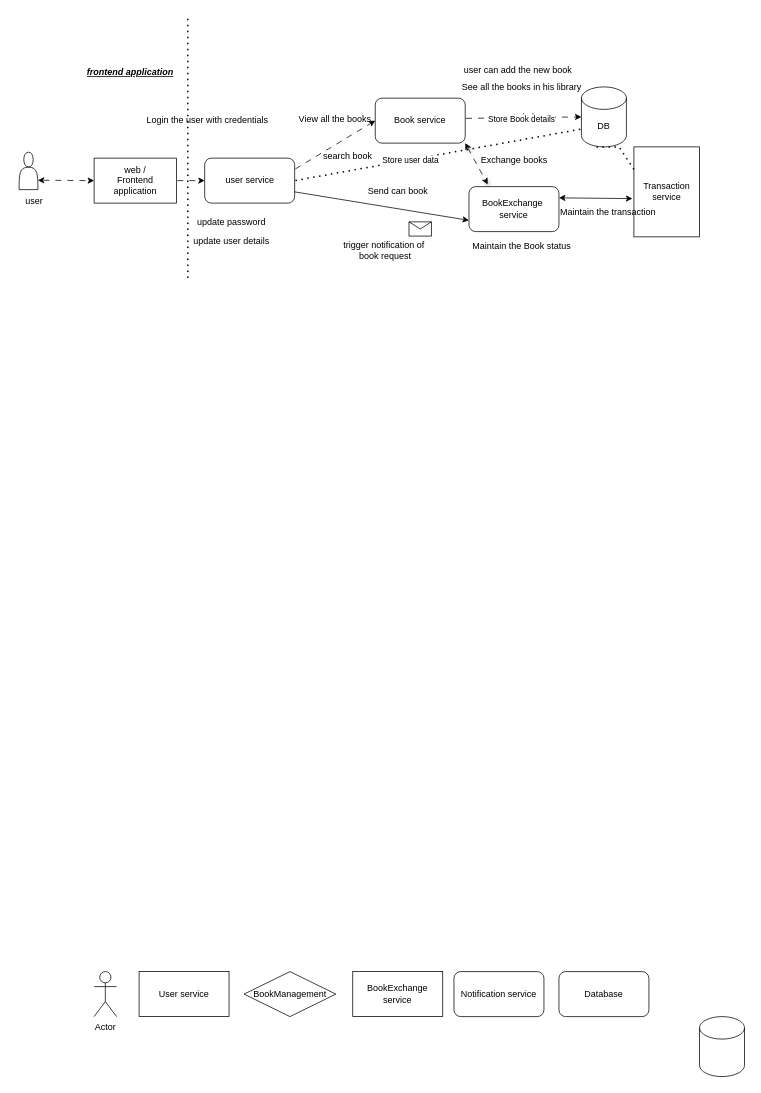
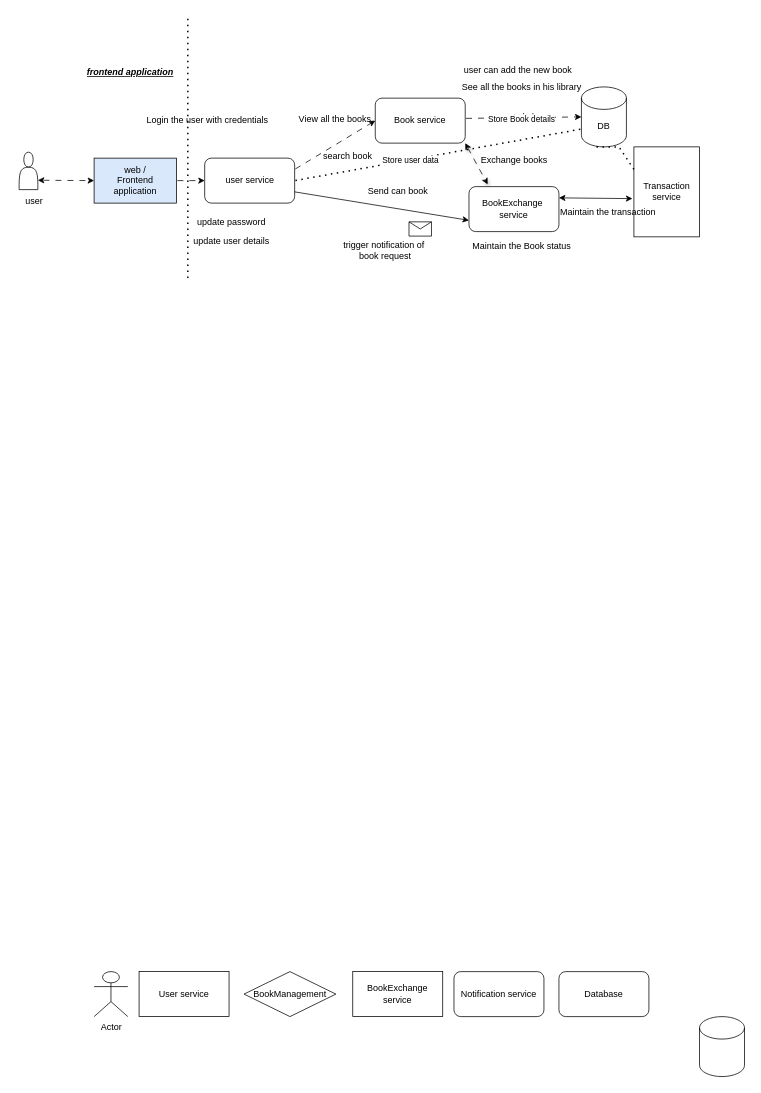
  <mxCell id="0" />
  <mxCell id="1" parent="0" />
  <mxCell id="2" value="user service" style="rounded=1;whiteSpace=wrap;html=1;" parent="1" vertex="1"><mxGeometry x="272.5" y="210" width="120" height="60" as="geometry" /></mxCell>
- <mxCell id="3" value="web /&lt;div&gt;Frontend application&lt;/div&gt;" style="rounded=0;whiteSpace=wrap;html=1;" parent="1" vertex="1"><mxGeometry x="125" y="210" width="110" height="60" as="geometry" /></mxCell>
+ <mxCell id="3" value="web /&lt;div&gt;Frontend application&lt;/div&gt;" style="rounded=0;whiteSpace=wrap;html=1;fillColor=#dae8fc;" parent="1" vertex="1"><mxGeometry x="125" y="210" width="110" height="60" as="geometry" /></mxCell>
  <mxCell id="4" value="" style="endArrow=classic;html=1;rounded=0;exitX=1;exitY=0.5;exitDx=0;exitDy=0;entryX=0;entryY=0.5;entryDx=0;entryDy=0;flowAnimation=1;" parent="1" source="3" target="2" edge="1"><mxGeometry width="50" height="50" relative="1" as="geometry"><mxPoint x="400" y="300" as="sourcePoint" /><mxPoint x="450" y="250" as="targetPoint" /></mxGeometry></mxCell>
  <mxCell id="5" value="Login the user with credentials" style="text;html=1;align=center;verticalAlign=middle;resizable=0;points=[];autosize=1;strokeColor=none;fillColor=none;" parent="1" vertex="1"><mxGeometry x="180.5" y="145" width="190" height="30" as="geometry" /></mxCell>
  <mxCell id="6" value="Book service" style="rounded=1;whiteSpace=wrap;html=1;" parent="1" vertex="1"><mxGeometry x="500" y="130" width="120" height="60" as="geometry" /></mxCell>
  <mxCell id="7" value="" style="endArrow=classic;html=1;rounded=0;entryX=0;entryY=0.5;entryDx=0;entryDy=0;exitX=1;exitY=0.25;exitDx=0;exitDy=0;flowAnimation=1;" parent="1" source="2" target="6" edge="1"><mxGeometry width="50" height="50" relative="1" as="geometry"><mxPoint x="400" y="220" as="sourcePoint" /><mxPoint x="450" y="250" as="targetPoint" /></mxGeometry></mxCell>
  <mxCell id="8" value="BookExchange&amp;nbsp; service" style="rounded=1;whiteSpace=wrap;html=1;" parent="1" vertex="1"><mxGeometry x="625" y="248" width="120" height="60" as="geometry" /></mxCell>
  <mxCell id="9" value="user can add the new book" style="text;html=1;align=center;verticalAlign=middle;resizable=0;points=[];autosize=1;strokeColor=none;fillColor=none;" parent="1" vertex="1"><mxGeometry x="605" y="78" width="170" height="30" as="geometry" /></mxCell>
  <mxCell id="10" value="See all the books in his library" style="text;html=1;align=center;verticalAlign=middle;resizable=0;points=[];autosize=1;strokeColor=none;fillColor=none;" parent="1" vertex="1"><mxGeometry x="605" y="100" width="180" height="30" as="geometry" /></mxCell>
  <mxCell id="11" value="" style="endArrow=classic;html=1;rounded=0;exitX=1;exitY=0.75;exitDx=0;exitDy=0;entryX=0;entryY=0.75;entryDx=0;entryDy=0;" parent="1" source="2" target="8" edge="1"><mxGeometry width="50" height="50" relative="1" as="geometry"><mxPoint x="400" y="300" as="sourcePoint" /><mxPoint x="450" y="250" as="targetPoint" /></mxGeometry></mxCell>
  <mxCell id="12" value="Send can book" style="text;html=1;align=center;verticalAlign=middle;resizable=0;points=[];autosize=1;strokeColor=none;fillColor=none;" parent="1" vertex="1"><mxGeometry x="470" y="240" width="120" height="30" as="geometry" /></mxCell>
- <mxCell id="13" value="Actor" style="shape=umlActor;verticalLabelPosition=bottom;verticalAlign=top;html=1;outlineConnect=0;" parent="1" vertex="1"><mxGeometry x="125" y="1295" width="30" height="60" as="geometry" /></mxCell>
+ <mxCell id="13" value="Actor" style="shape=umlActor;verticalLabelPosition=bottom;verticalAlign=top;html=1;outlineConnect=0;" parent="1" vertex="1"><mxGeometry x="125" y="1295" width="45" height="60" as="geometry" /></mxCell>
  <mxCell id="14" value="User service" style="rounded=0;whiteSpace=wrap;html=1;" parent="1" vertex="1"><mxGeometry x="185" y="1295" width="120" height="60" as="geometry" /></mxCell>
  <mxCell id="15" value="BookManagement" style="rhombus;whiteSpace=wrap;html=1;" parent="1" vertex="1"><mxGeometry x="325" y="1295" width="122.5" height="60" as="geometry" /></mxCell>
  <mxCell id="16" value="BookExchange service" style="rounded=0;whiteSpace=wrap;html=1;" parent="1" vertex="1"><mxGeometry x="470" y="1295" width="120" height="60" as="geometry" /></mxCell>
  <mxCell id="17" value="" style="shape=cylinder3;whiteSpace=wrap;html=1;boundedLbl=1;backgroundOutline=1;size=15;" parent="1" vertex="1"><mxGeometry x="932.5" y="1355" width="60" height="80" as="geometry" /></mxCell>
  <mxCell id="18" value="Database" style="whiteSpace=wrap;html=1;rounded=1;" parent="1" vertex="1"><mxGeometry x="745" y="1295" width="120" height="60" as="geometry" /></mxCell>
  <mxCell id="19" value="Notification service" style="rounded=1;whiteSpace=wrap;html=1;" parent="1" vertex="1"><mxGeometry x="605" y="1295" width="120" height="60" as="geometry" /></mxCell>
  <mxCell id="20" value="update password" style="text;html=1;align=center;verticalAlign=middle;resizable=0;points=[];autosize=1;strokeColor=none;fillColor=none;" parent="1" vertex="1"><mxGeometry x="258" y="283" width="100" height="25" as="geometry" /></mxCell>
  <mxCell id="21" value="update user details" style="text;html=1;align=center;verticalAlign=middle;resizable=0;points=[];autosize=1;strokeColor=none;fillColor=none;" parent="1" vertex="1"><mxGeometry x="245.5" y="308" width="125" height="25" as="geometry" /></mxCell>
  <mxCell id="22" value="View all the books" style="text;html=1;align=center;verticalAlign=middle;resizable=0;points=[];autosize=1;strokeColor=none;fillColor=none;" parent="1" vertex="1"><mxGeometry x="383" y="145" width="125" height="25" as="geometry" /></mxCell>
  <mxCell id="23" value="" style="endArrow=classic;startArrow=classic;html=1;rounded=0;exitX=1;exitY=1;exitDx=0;exitDy=0;shadow=1;flowAnimation=1;" parent="1" source="6" edge="1"><mxGeometry width="50" height="50" relative="1" as="geometry"><mxPoint x="600" y="120" as="sourcePoint" /><mxPoint x="650" y="245" as="targetPoint" /></mxGeometry></mxCell>
  <mxCell id="24" value="Exchange books" style="text;html=1;align=center;verticalAlign=middle;resizable=0;points=[];autosize=1;strokeColor=none;fillColor=none;" parent="1" vertex="1"><mxGeometry x="635" y="200" width="100" height="25" as="geometry" /></mxCell>
  <mxCell id="25" value="Transaction service" style="rounded=0;whiteSpace=wrap;html=1;" parent="1" vertex="1"><mxGeometry x="845" y="195" width="87.5" height="120" as="geometry" /></mxCell>
  <mxCell id="26" value="" style="endArrow=classic;startArrow=classic;html=1;rounded=0;entryX=-0.023;entryY=0.575;entryDx=0;entryDy=0;entryPerimeter=0;exitX=1;exitY=0.25;exitDx=0;exitDy=0;" parent="1" source="8" target="25" edge="1"><mxGeometry width="50" height="50" relative="1" as="geometry"><mxPoint x="775" y="170" as="sourcePoint" /><mxPoint x="825" y="120" as="targetPoint" /></mxGeometry></mxCell>
  <mxCell id="27" value="Maintain the transaction" style="text;html=1;align=center;verticalAlign=middle;resizable=0;points=[];autosize=1;strokeColor=none;fillColor=none;" parent="1" vertex="1"><mxGeometry x="735" y="270" width="150" height="25" as="geometry" /></mxCell>
  <mxCell id="28" value="DB" style="shape=cylinder3;whiteSpace=wrap;html=1;boundedLbl=1;backgroundOutline=1;size=15;" parent="1" vertex="1"><mxGeometry x="775" y="115" width="60" height="80" as="geometry" /></mxCell>
  <mxCell id="29" value="Maintain the Book status" style="text;html=1;align=center;verticalAlign=middle;resizable=0;points=[];autosize=1;strokeColor=none;fillColor=none;" parent="1" vertex="1"><mxGeometry x="620" y="315" width="150" height="25" as="geometry" /></mxCell>
  <mxCell id="30" value="" style="shape=actor;whiteSpace=wrap;html=1;" parent="1" vertex="1"><mxGeometry x="25" y="202" width="25" height="50" as="geometry" /></mxCell>
  <mxCell id="31" value="" style="endArrow=classic;startArrow=classic;html=1;rounded=0;exitX=1;exitY=0.75;exitDx=0;exitDy=0;entryX=0;entryY=0.5;entryDx=0;entryDy=0;flowAnimation=1;" parent="1" source="30" target="3" edge="1"><mxGeometry width="50" height="50" relative="1" as="geometry"><mxPoint x="475" y="370" as="sourcePoint" /><mxPoint x="525" y="320" as="targetPoint" /></mxGeometry></mxCell>
  <mxCell id="32" value="" style="endArrow=classic;html=1;rounded=0;entryX=0;entryY=0.5;entryDx=0;entryDy=0;entryPerimeter=0;flowAnimation=1;" parent="1" target="28" edge="1"><mxGeometry relative="1" as="geometry"><mxPoint x="620" y="157" as="sourcePoint" /><mxPoint x="720" y="157" as="targetPoint" /></mxGeometry></mxCell>
  <mxCell id="33" value="Label" style="edgeLabel;resizable=0;html=1;;align=center;verticalAlign=middle;" parent="32" connectable="0" vertex="1"><mxGeometry relative="1" as="geometry" /></mxCell>
  <mxCell id="34" value="Store Book details" style="edgeLabel;html=1;align=center;verticalAlign=middle;resizable=0;points=[];" parent="32" vertex="1" connectable="0"><mxGeometry x="-0.045" y="-1" relative="1" as="geometry"><mxPoint as="offset" /></mxGeometry></mxCell>
  <mxCell id="35" value="" style="endArrow=none;dashed=1;html=1;dashPattern=1 3;strokeWidth=2;rounded=0;exitX=1;exitY=0.5;exitDx=0;exitDy=0;entryX=0;entryY=0;entryDx=0;entryDy=56.25;entryPerimeter=0;flowAnimation=1;" parent="1" source="2" target="28" edge="1"><mxGeometry width="50" height="50" relative="1" as="geometry"><mxPoint x="475" y="370" as="sourcePoint" /><mxPoint x="525" y="320" as="targetPoint" /></mxGeometry></mxCell>
  <mxCell id="36" value="Store user data" style="edgeLabel;html=1;align=center;verticalAlign=middle;resizable=0;points=[];" parent="35" vertex="1" connectable="0"><mxGeometry x="-0.197" relative="1" as="geometry"><mxPoint as="offset" /></mxGeometry></mxCell>
  <mxCell id="37" value="user" style="text;html=1;align=center;verticalAlign=middle;resizable=0;points=[];autosize=1;strokeColor=none;fillColor=none;" parent="1" vertex="1"><mxGeometry x="20" y="255" width="50" height="25" as="geometry" /></mxCell>
  <mxCell id="38" value="" style="shape=message;html=1;html=1;outlineConnect=0;labelPosition=center;verticalLabelPosition=bottom;align=center;verticalAlign=top;" parent="1" vertex="1"><mxGeometry x="545" y="295" width="30" height="19" as="geometry" /></mxCell>
  <mxCell id="39" value="trigger notification of&amp;nbsp;&lt;div&gt;book request&lt;/div&gt;" style="text;html=1;align=center;verticalAlign=middle;resizable=0;points=[];autosize=1;strokeColor=none;fillColor=none;" parent="1" vertex="1"><mxGeometry x="450" y="308" width="125" height="50" as="geometry" /></mxCell>
  <mxCell id="40" value="" style="endArrow=none;dashed=1;html=1;dashPattern=1 3;strokeWidth=2;rounded=0;exitX=0;exitY=0.25;exitDx=0;exitDy=0;" parent="1" source="25" edge="1"><mxGeometry width="50" height="50" relative="1" as="geometry"><mxPoint x="745" y="245" as="sourcePoint" /><mxPoint x="795" y="195" as="targetPoint" /><Array as="points"><mxPoint x="825" y="195" /></Array></mxGeometry></mxCell>
  <mxCell id="41" value="search book" style="text;html=1;align=center;verticalAlign=middle;resizable=0;points=[];autosize=1;strokeColor=none;fillColor=none;" parent="1" vertex="1"><mxGeometry x="425" y="195" width="75" height="25" as="geometry" /></mxCell>
  <mxCell id="42" value="" style="endArrow=none;dashed=1;html=1;dashPattern=1 3;strokeWidth=2;rounded=0;" edge="1" parent="1"><mxGeometry width="50" height="50" relative="1" as="geometry"><mxPoint x="250" y="370" as="sourcePoint" /><mxPoint x="250" y="20" as="targetPoint" /></mxGeometry></mxCell>
  <mxCell id="43" value="&lt;b&gt;&lt;i&gt;&lt;u&gt;frontend application&lt;/u&gt;&lt;/i&gt;&lt;/b&gt;" style="text;html=1;align=center;verticalAlign=middle;resizable=0;points=[];autosize=1;strokeColor=none;fillColor=none;" vertex="1" parent="1"><mxGeometry x="110" y="83" width="125" height="25" as="geometry" /></mxCell>
